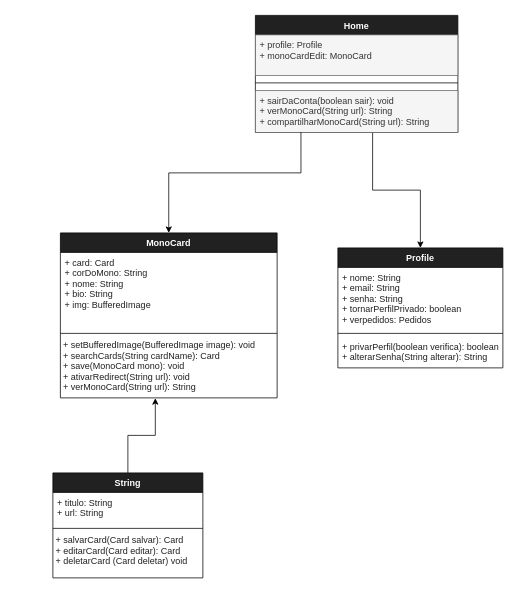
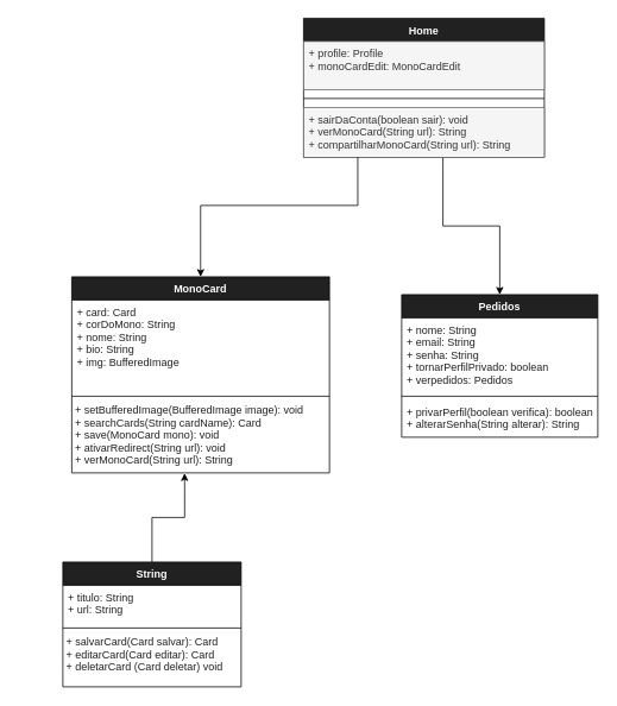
  <mxCell id="0" />
  <mxCell id="1" parent="0" />
  <mxCell id="2" value="Home" style="swimlane;fontStyle=1;align=center;verticalAlign=top;childLayout=stackLayout;horizontal=1;startSize=26;horizontalStack=0;resizeParent=1;resizeParentMax=0;resizeLast=0;collapsible=1;marginBottom=0;fontColor=#FFFFFF;fillColor=#212121;" vertex="1" parent="1"><mxGeometry x="340" y="20" width="270" height="156" as="geometry" /></mxCell>
- <mxCell id="3" value="+ profile: Profile&#10;+ monoCardEdit: MonoCard&#10;&#10;" style="text;align=left;verticalAlign=top;spacingLeft=4;spacingRight=4;overflow=hidden;rotatable=0;points=[[0,0.5],[1,0.5]];portConstraint=eastwest;fillColor=#f5f5f5;fontColor=#333333;strokeColor=#666666;" vertex="1" parent="2"><mxGeometry y="26" width="270" height="54" as="geometry" /></mxCell>
+ <mxCell id="3" value="+ profile: Profile&#10;+ monoCardEdit: MonoCardEdit&#10;&#10;" style="text;align=left;verticalAlign=top;spacingLeft=4;spacingRight=4;overflow=hidden;rotatable=0;points=[[0,0.5],[1,0.5]];portConstraint=eastwest;fillColor=#f5f5f5;fontColor=#333333;strokeColor=#666666;" vertex="1" parent="2"><mxGeometry y="26" width="270" height="54" as="geometry" /></mxCell>
  <mxCell id="4" value="" style="line;strokeWidth=1;fillColor=none;align=left;verticalAlign=middle;spacingTop=-1;spacingLeft=3;spacingRight=3;rotatable=0;labelPosition=right;points=[];portConstraint=eastwest;fontColor=#FFFFFF;" vertex="1" parent="2"><mxGeometry y="80" width="270" height="20" as="geometry" /></mxCell>
  <mxCell id="5" value="+ sairDaConta(boolean sair): void&#10;+ verMonoCard(String url): String&#10;+ compartilharMonoCard(String url): String&#10;&#10;" style="text;strokeColor=#666666;fillColor=#f5f5f5;align=left;verticalAlign=top;spacingLeft=4;spacingRight=4;overflow=hidden;rotatable=0;points=[[0,0.5],[1,0.5]];portConstraint=eastwest;fontColor=#333333;" vertex="1" parent="2"><mxGeometry y="100" width="270" height="56" as="geometry" /></mxCell>
- <mxCell id="6" value="Profile" style="swimlane;fontStyle=1;align=center;verticalAlign=top;childLayout=stackLayout;horizontal=1;startSize=26;horizontalStack=0;resizeParent=1;resizeParentMax=0;resizeLast=0;collapsible=1;marginBottom=0;fontColor=#FFFFFF;fillColor=#212121;" vertex="1" parent="1"><mxGeometry x="450" y="330" width="220" height="160" as="geometry" /></mxCell>
+ <mxCell id="6" value="Pedidos" style="swimlane;fontStyle=1;align=center;verticalAlign=top;childLayout=stackLayout;horizontal=1;startSize=26;horizontalStack=0;resizeParent=1;resizeParentMax=0;resizeLast=0;collapsible=1;marginBottom=0;fontColor=#FFFFFF;fillColor=#212121;" vertex="1" parent="1"><mxGeometry x="450" y="330" width="220" height="160" as="geometry" /></mxCell>
  <mxCell id="7" value="+ nome: String&#10;+ email: String&#10;+ senha: String&#10;+ tornarPerfilPrivado: boolean&#10;+ verpedidos: Pedidos&#10;" style="text;strokeColor=none;fillColor=none;align=left;verticalAlign=top;spacingLeft=4;spacingRight=4;overflow=hidden;rotatable=0;points=[[0,0.5],[1,0.5]];portConstraint=eastwest;fontColor=#212121;" vertex="1" parent="6"><mxGeometry y="26" width="220" height="84" as="geometry" /></mxCell>
  <mxCell id="8" value="" style="line;strokeWidth=1;fillColor=none;align=left;verticalAlign=middle;spacingTop=-1;spacingLeft=3;spacingRight=3;rotatable=0;labelPosition=right;points=[];portConstraint=eastwest;fontColor=#FFFFFF;" vertex="1" parent="6"><mxGeometry y="110" width="220" height="8" as="geometry" /></mxCell>
  <mxCell id="9" value="+ privarPerfil(boolean verifica): boolean&#10;+ alterarSenha(String alterar): String&#10;" style="text;strokeColor=none;fillColor=none;align=left;verticalAlign=top;spacingLeft=4;spacingRight=4;overflow=hidden;rotatable=0;points=[[0,0.5],[1,0.5]];portConstraint=eastwest;fontColor=#212121;" vertex="1" parent="6"><mxGeometry y="118" width="220" height="42" as="geometry" /></mxCell>
  <mxCell id="10" value="MonoCard" style="swimlane;fontStyle=1;align=center;verticalAlign=top;childLayout=stackLayout;horizontal=1;startSize=26;horizontalStack=0;resizeParent=1;resizeParentMax=0;resizeLast=0;collapsible=1;marginBottom=0;fontColor=#FFFFFF;fillColor=#212121;" vertex="1" parent="1"><mxGeometry x="80" y="310" width="289" height="220" as="geometry" /></mxCell>
  <mxCell id="11" value="+ card: Card&#10;+ corDoMono: String&#10;+ nome: String&#10;+ bio: String&#10;+ img: BufferedImage&#10;&#10;" style="text;strokeColor=none;fillColor=none;align=left;verticalAlign=top;spacingLeft=4;spacingRight=4;overflow=hidden;rotatable=0;points=[[0,0.5],[1,0.5]];portConstraint=eastwest;fontColor=#212121;" vertex="1" parent="10"><mxGeometry y="26" width="289" height="104" as="geometry" /></mxCell>
  <mxCell id="12" value="" style="line;strokeWidth=1;fillColor=none;align=left;verticalAlign=middle;spacingTop=-1;spacingLeft=3;spacingRight=3;rotatable=0;labelPosition=right;points=[];portConstraint=eastwest;fontColor=#FFFFFF;" vertex="1" parent="10"><mxGeometry y="130" width="289" height="8" as="geometry" /></mxCell>
  <mxCell id="13" value="+ setBufferedImage(BufferedImage image): void&#10;+ searchCards(String cardName): Card&#10;+ save(MonoCard mono): void&#10;+ ativarRedirect(String url): void&#10;+ verMonoCard(String url): String&#10;&#10;&#10;" style="text;strokeColor=none;fillColor=none;align=left;verticalAlign=top;spacingLeft=4;spacingRight=4;overflow=hidden;rotatable=0;points=[[0,0.5],[1,0.5]];portConstraint=eastwest;fontColor=#212121;spacing=0;" vertex="1" parent="10"><mxGeometry y="138" width="289" height="82" as="geometry" /></mxCell>
  <mxCell id="14" style="edgeStyle=orthogonalEdgeStyle;rounded=0;orthogonalLoop=1;jettySize=auto;html=1;fontColor=#212121;exitX=0.225;exitY=0.995;exitDx=0;exitDy=0;exitPerimeter=0;" edge="1" parent="1" source="5" target="10"><mxGeometry relative="1" as="geometry"><Array as="points"><mxPoint x="385" y="230" /><mxPoint x="20" y="230" /></Array></mxGeometry></mxCell>
  <mxCell id="15" style="edgeStyle=orthogonalEdgeStyle;rounded=0;orthogonalLoop=1;jettySize=auto;html=1;entryX=0.438;entryY=1.006;entryDx=0;entryDy=0;entryPerimeter=0;fontColor=#212121;" edge="1" parent="1" source="16" target="13"><mxGeometry relative="1" as="geometry" /></mxCell>
  <mxCell id="16" value="String" style="swimlane;fontStyle=1;align=center;verticalAlign=top;childLayout=stackLayout;horizontal=1;startSize=26;horizontalStack=0;resizeParent=1;resizeParentMax=0;resizeLast=0;collapsible=1;marginBottom=0;fontColor=#FFFFFF;fillColor=#212121;" vertex="1" parent="1"><mxGeometry x="70" y="630" width="200" height="140" as="geometry" /></mxCell>
  <mxCell id="17" value="+ titulo: String&#10;+ url: String&#10;" style="text;strokeColor=none;fillColor=none;align=left;verticalAlign=top;spacingLeft=4;spacingRight=4;overflow=hidden;rotatable=0;points=[[0,0.5],[1,0.5]];portConstraint=eastwest;fontColor=#212121;" vertex="1" parent="16"><mxGeometry y="26" width="200" height="44" as="geometry" /></mxCell>
  <mxCell id="18" value="" style="line;strokeWidth=1;fillColor=none;align=left;verticalAlign=middle;spacingTop=-1;spacingLeft=3;spacingRight=3;rotatable=0;labelPosition=right;points=[];portConstraint=eastwest;fontColor=#FFFFFF;" vertex="1" parent="16"><mxGeometry y="70" width="200" height="8" as="geometry" /></mxCell>
  <mxCell id="19" value="+ salvarCard(Card salvar): Card&#10;+ editarCard(Card editar): Card&#10;+ deletarCard (Card deletar) void&#10;" style="text;strokeColor=none;fillColor=none;align=left;verticalAlign=top;spacingLeft=4;spacingRight=4;overflow=hidden;rotatable=0;points=[[0,0.5],[1,0.5]];portConstraint=eastwest;fontColor=#212121;spacing=0;" vertex="1" parent="16"><mxGeometry y="78" width="200" height="62" as="geometry" /></mxCell>
  <mxCell id="20" style="edgeStyle=orthogonalEdgeStyle;rounded=0;orthogonalLoop=1;jettySize=auto;html=1;fontColor=#212121;exitX=0.579;exitY=1.014;exitDx=0;exitDy=0;exitPerimeter=0;" edge="1" parent="1" source="5" target="6"><mxGeometry relative="1" as="geometry" /></mxCell>
